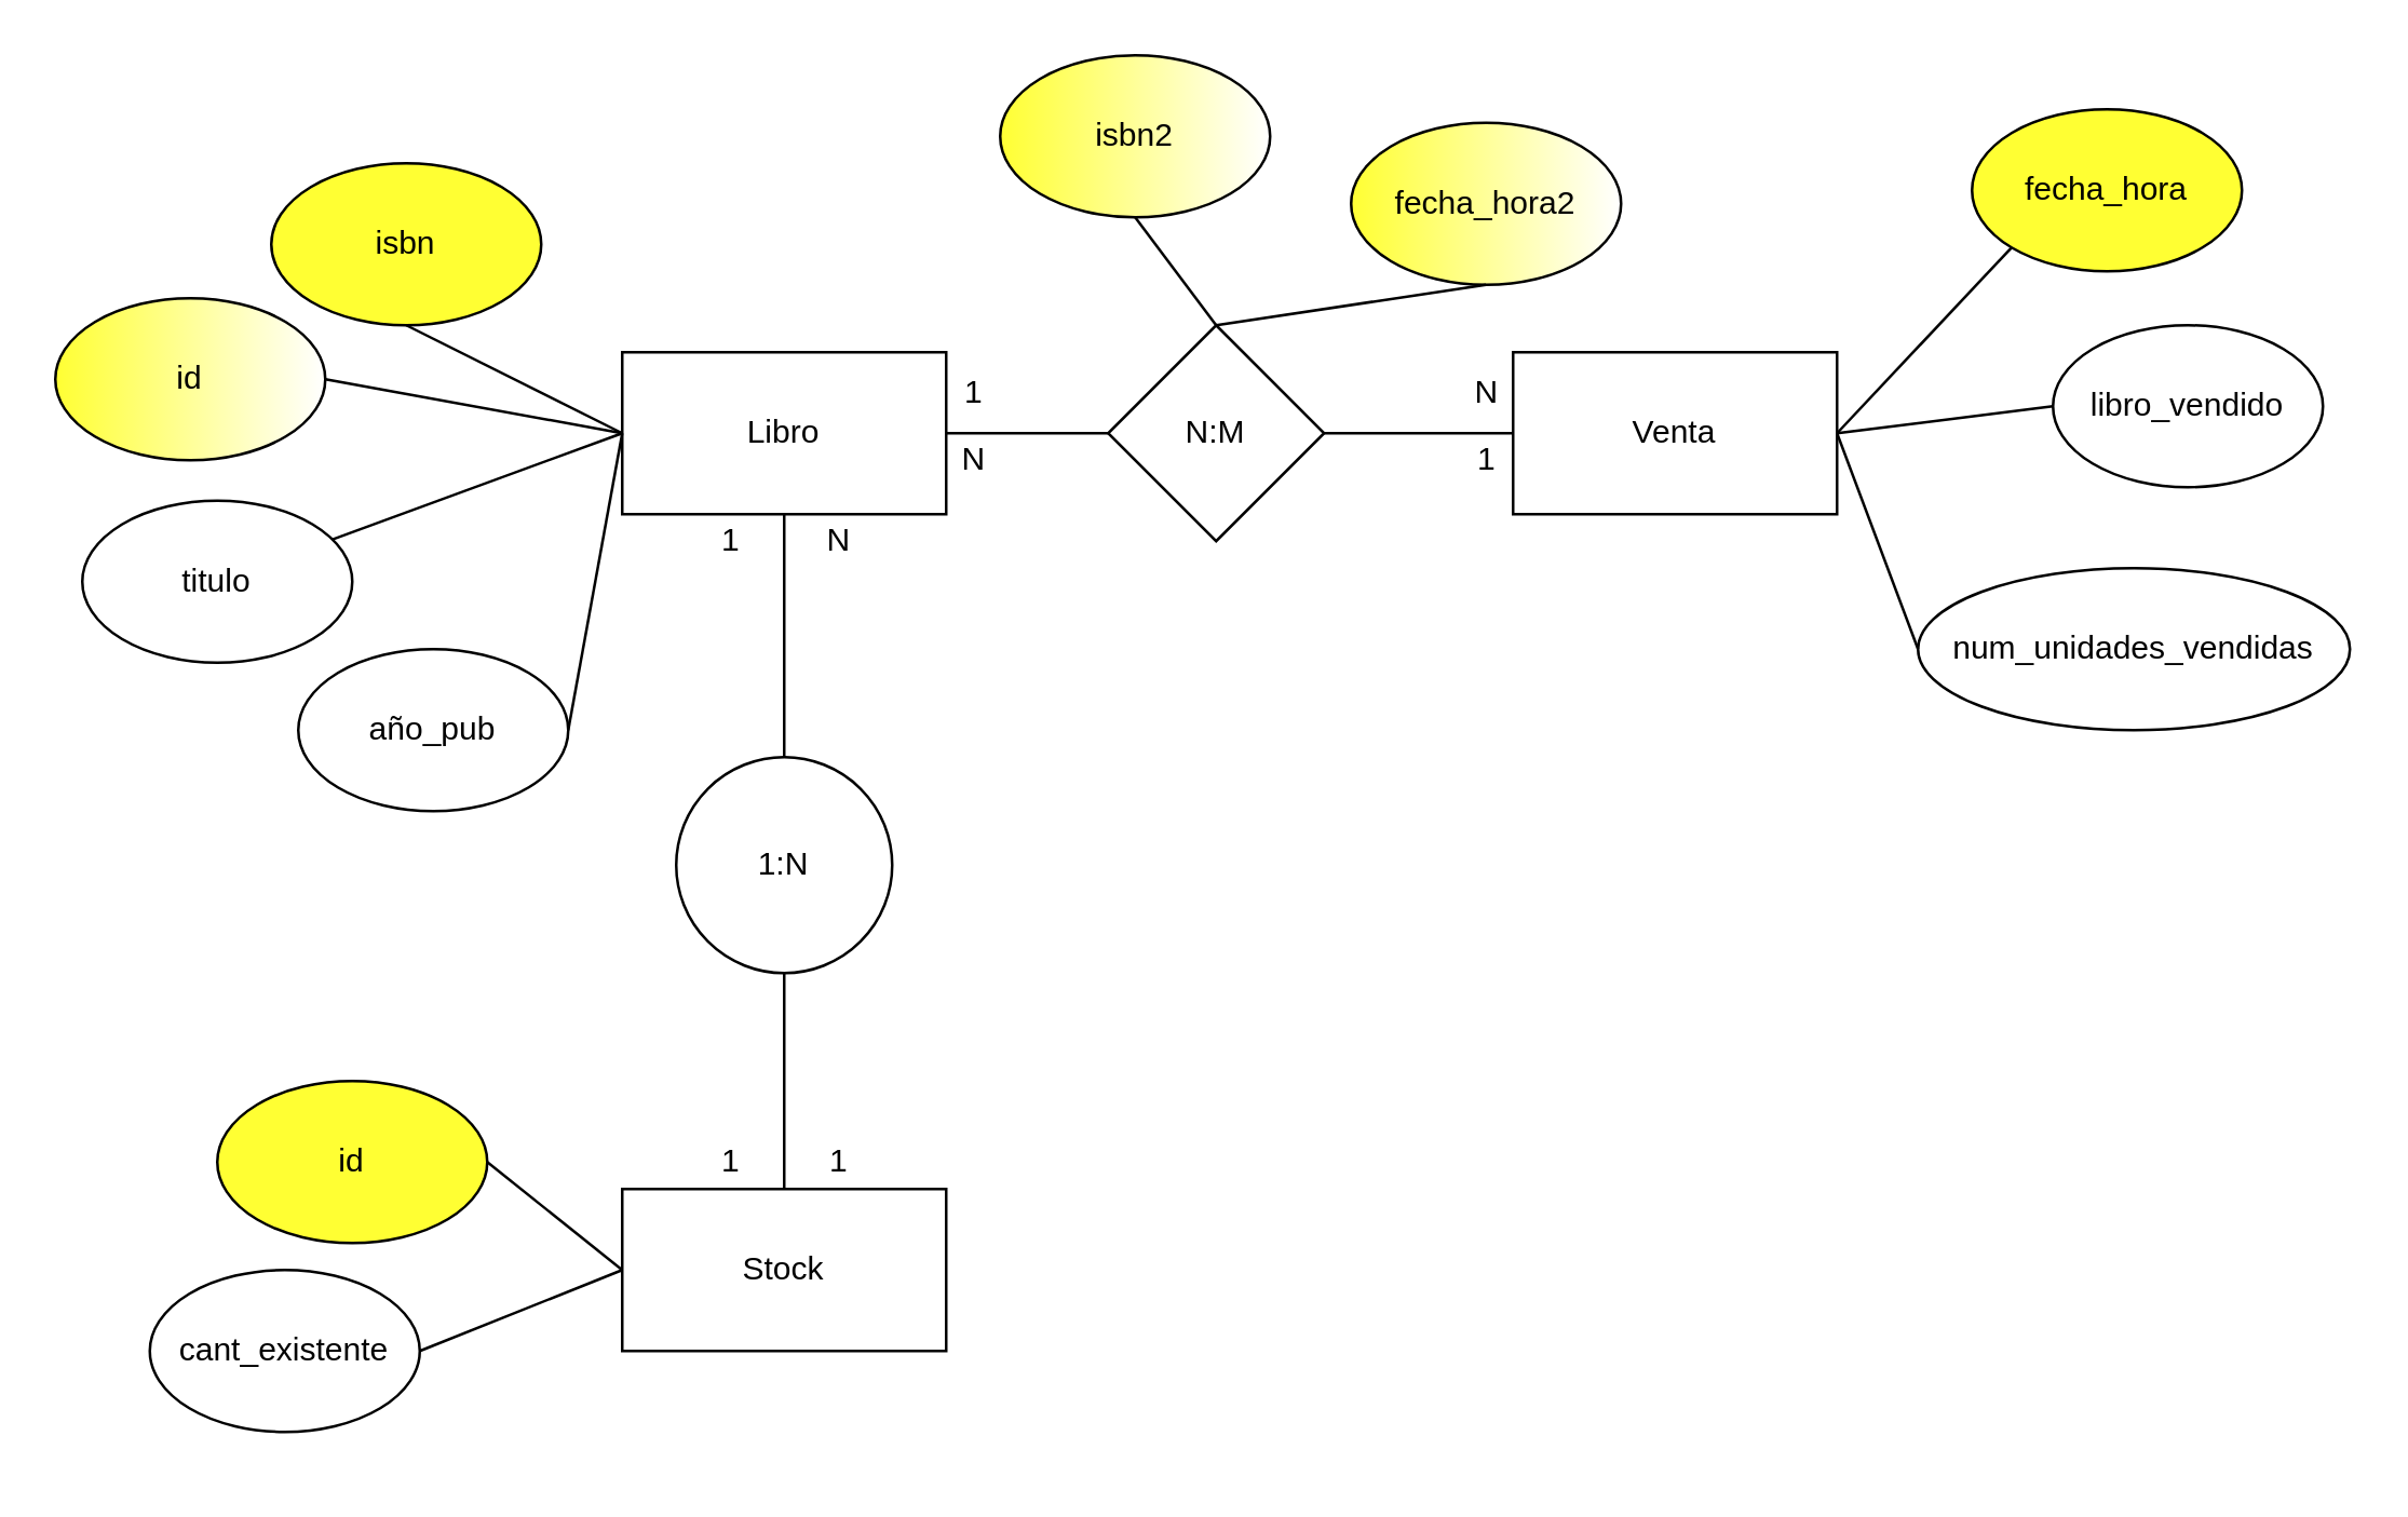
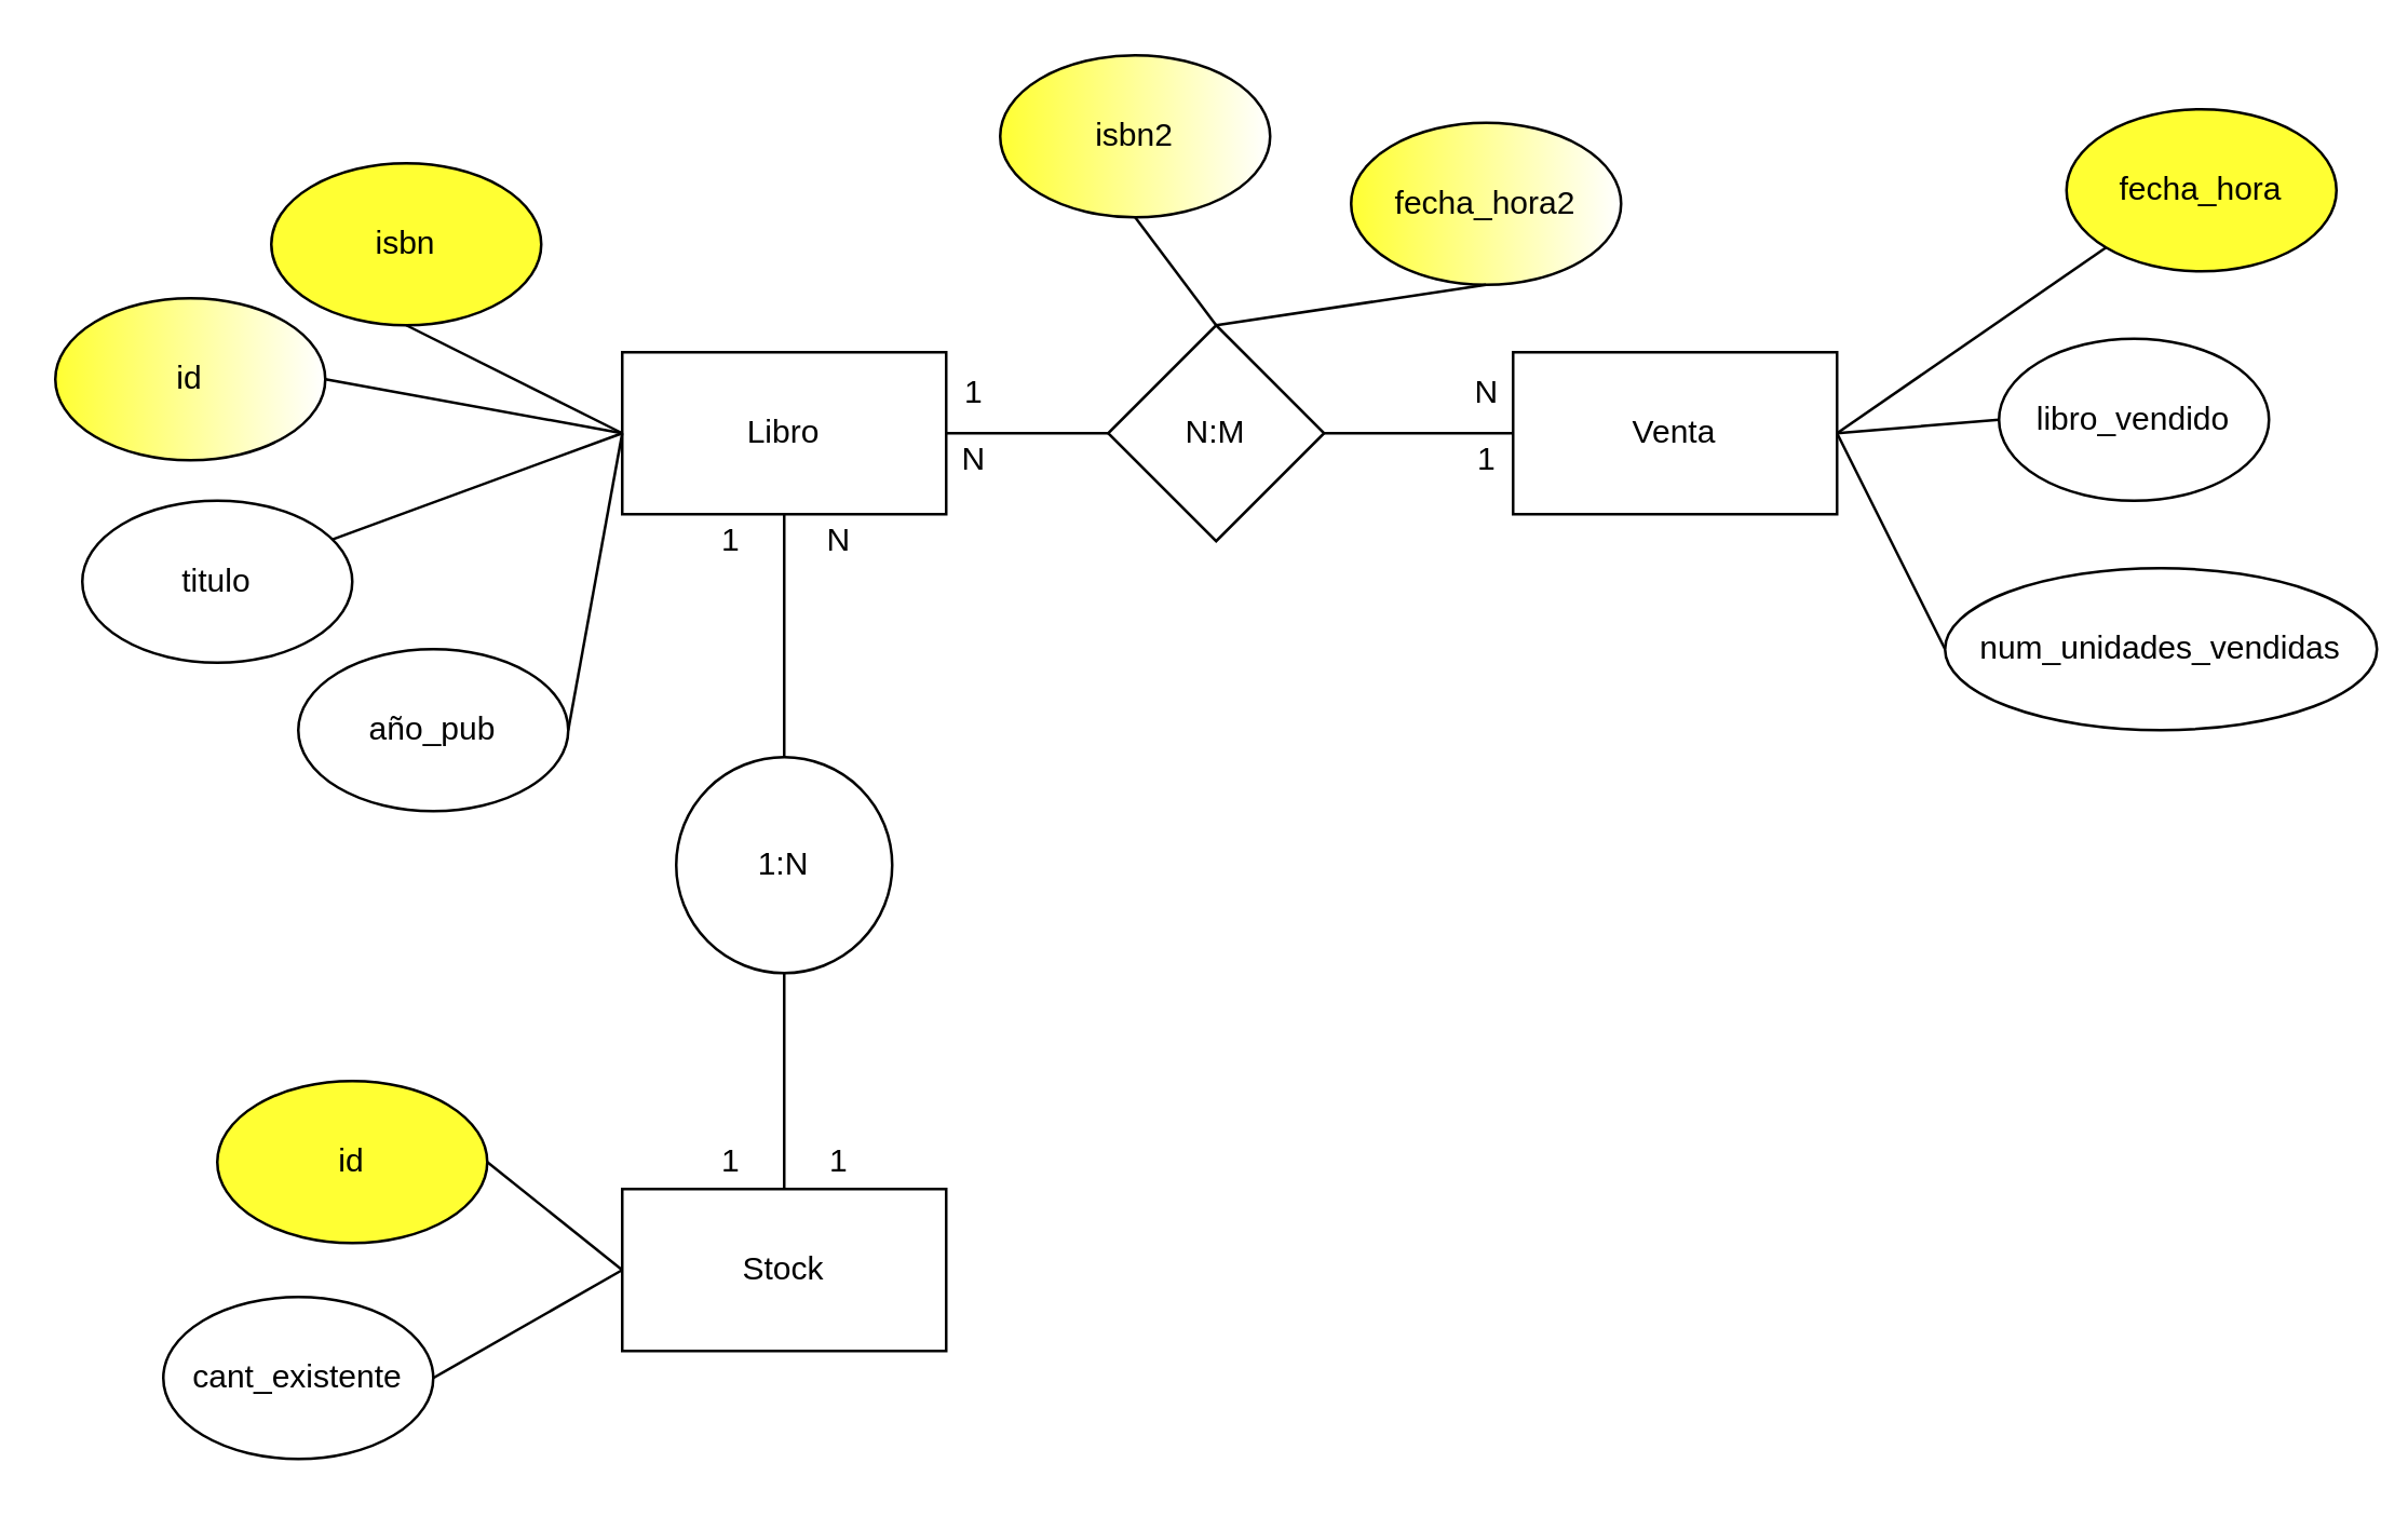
  <mxCell id="0" />
  <mxCell id="1" parent="0" />
  <mxCell id="2" value="Libro" style="rounded=0;whiteSpace=wrap;html=1;" parent="1" vertex="1"><mxGeometry x="230" y="130" width="120" height="60" as="geometry" /></mxCell>
  <mxCell id="3" value="titulo" style="ellipse;whiteSpace=wrap;html=1;" parent="1" vertex="1"><mxGeometry x="30" y="185" width="100" height="60" as="geometry" /></mxCell>
  <mxCell id="4" value="isbn" style="ellipse;whiteSpace=wrap;html=1;fillColor=#FFFF33;" parent="1" vertex="1"><mxGeometry x="100" y="60" width="100" height="60" as="geometry" /></mxCell>
  <mxCell id="5" value="año_pub" style="ellipse;whiteSpace=wrap;html=1;" parent="1" vertex="1"><mxGeometry x="110" y="240" width="100" height="60" as="geometry" /></mxCell>
  <mxCell id="6" value="" style="endArrow=none;html=1;rounded=0;exitX=0;exitY=0.5;exitDx=0;exitDy=0;entryX=1;entryY=0.5;entryDx=0;entryDy=0;" parent="1" source="2" target="5" edge="1"><mxGeometry width="50" height="50" relative="1" as="geometry"><mxPoint x="420" y="300" as="sourcePoint" /><mxPoint x="470" y="250" as="targetPoint" /></mxGeometry></mxCell>
  <mxCell id="7" value="" style="endArrow=none;html=1;rounded=0;exitX=0;exitY=0.5;exitDx=0;exitDy=0;" parent="1" source="2" target="3" edge="1"><mxGeometry width="50" height="50" relative="1" as="geometry"><mxPoint x="420" y="300" as="sourcePoint" /><mxPoint x="470" y="250" as="targetPoint" /></mxGeometry></mxCell>
  <mxCell id="8" value="" style="endArrow=none;html=1;rounded=0;exitX=0;exitY=0.5;exitDx=0;exitDy=0;entryX=0.5;entryY=1;entryDx=0;entryDy=0;" parent="1" source="2" target="4" edge="1"><mxGeometry width="50" height="50" relative="1" as="geometry"><mxPoint x="420" y="300" as="sourcePoint" /><mxPoint x="470" y="250" as="targetPoint" /></mxGeometry></mxCell>
  <mxCell id="9" value="Stock" style="rounded=0;whiteSpace=wrap;html=1;" parent="1" vertex="1"><mxGeometry x="230" y="440" width="120" height="60" as="geometry" /></mxCell>
  <mxCell id="10" value="id" style="ellipse;whiteSpace=wrap;html=1;fillColor=#FFFF33;" parent="1" vertex="1"><mxGeometry x="80" y="400" width="100" height="60" as="geometry" /></mxCell>
- <mxCell id="11" value="cant_existente" style="ellipse;whiteSpace=wrap;html=1;" parent="1" vertex="1"><mxGeometry x="55" y="470" width="100" height="60" as="geometry" /></mxCell>
+ <mxCell id="11" value="cant_existente" style="ellipse;whiteSpace=wrap;html=1;" parent="1" vertex="1"><mxGeometry x="60" y="480" width="100" height="60" as="geometry" /></mxCell>
  <mxCell id="12" value="" style="endArrow=none;html=1;rounded=0;exitX=0;exitY=0.5;exitDx=0;exitDy=0;entryX=1;entryY=0.5;entryDx=0;entryDy=0;" parent="1" source="9" target="10" edge="1"><mxGeometry width="50" height="50" relative="1" as="geometry"><mxPoint x="360" y="380" as="sourcePoint" /><mxPoint x="410" y="330" as="targetPoint" /></mxGeometry></mxCell>
  <mxCell id="13" value="" style="endArrow=none;html=1;rounded=0;exitX=0;exitY=0.5;exitDx=0;exitDy=0;entryX=1;entryY=0.5;entryDx=0;entryDy=0;" parent="1" source="9" target="11" edge="1"><mxGeometry width="50" height="50" relative="1" as="geometry"><mxPoint x="360" y="480" as="sourcePoint" /><mxPoint x="400" y="440" as="targetPoint" /></mxGeometry></mxCell>
  <mxCell id="14" value="1" style="text;html=1;align=center;verticalAlign=middle;resizable=0;points=[];autosize=1;strokeColor=none;fillColor=none;" parent="1" vertex="1"><mxGeometry x="255" y="185" width="30" height="30" as="geometry" /></mxCell>
  <mxCell id="15" value="1" style="text;html=1;align=center;verticalAlign=middle;resizable=0;points=[];autosize=1;strokeColor=none;fillColor=none;" parent="1" vertex="1"><mxGeometry x="255" y="415" width="30" height="30" as="geometry" /></mxCell>
  <mxCell id="16" value="1" style="text;html=1;align=center;verticalAlign=middle;resizable=0;points=[];autosize=1;strokeColor=none;fillColor=none;" parent="1" vertex="1"><mxGeometry x="295" y="415" width="30" height="30" as="geometry" /></mxCell>
  <mxCell id="17" value="N" style="text;html=1;align=center;verticalAlign=middle;resizable=0;points=[];autosize=1;strokeColor=none;fillColor=none;" parent="1" vertex="1"><mxGeometry x="295" y="185" width="30" height="30" as="geometry" /></mxCell>
  <mxCell id="18" value="1:N" style="ellipse;whiteSpace=wrap;html=1;fillColor=#FFFFFF;" parent="1" vertex="1"><mxGeometry x="250" y="280" width="80" height="80" as="geometry" /></mxCell>
  <mxCell id="19" value="" style="endArrow=none;html=1;rounded=0;exitX=0.5;exitY=1;exitDx=0;exitDy=0;" parent="1" source="18" target="9" edge="1"><mxGeometry width="50" height="50" relative="1" as="geometry"><mxPoint x="420" y="300" as="sourcePoint" /><mxPoint x="470" y="250" as="targetPoint" /></mxGeometry></mxCell>
  <mxCell id="20" value="" style="endArrow=none;html=1;rounded=0;exitX=0.5;exitY=0;exitDx=0;exitDy=0;" parent="1" source="18" target="2" edge="1"><mxGeometry width="50" height="50" relative="1" as="geometry"><mxPoint x="420" y="300" as="sourcePoint" /><mxPoint x="470" y="250" as="targetPoint" /></mxGeometry></mxCell>
  <mxCell id="21" value="id" style="ellipse;whiteSpace=wrap;html=1;fillColor=#FFFF33;gradientColor=#FFFFFF;gradientDirection=east;" parent="1" vertex="1"><mxGeometry x="20" y="110" width="100" height="60" as="geometry" /></mxCell>
  <mxCell id="22" value="" style="endArrow=none;html=1;rounded=0;exitX=0;exitY=0.5;exitDx=0;exitDy=0;entryX=1;entryY=0.5;entryDx=0;entryDy=0;" parent="1" source="2" target="21" edge="1"><mxGeometry width="50" height="50" relative="1" as="geometry"><mxPoint x="420" y="300" as="sourcePoint" /><mxPoint x="470" y="250" as="targetPoint" /></mxGeometry></mxCell>
  <mxCell id="23" value="Venta" style="rounded=0;whiteSpace=wrap;html=1;fillColor=#FFFFFF;gradientColor=none;gradientDirection=east;" parent="1" vertex="1"><mxGeometry x="560" y="130" width="120" height="60" as="geometry" /></mxCell>
- <mxCell id="24" value="fecha_hora" style="ellipse;whiteSpace=wrap;html=1;fillColor=#FFFF33;" parent="1" vertex="1"><mxGeometry x="730" y="40" width="100" height="60" as="geometry" /></mxCell>
- <mxCell id="25" value="libro_vendido" style="ellipse;whiteSpace=wrap;html=1;" parent="1" vertex="1"><mxGeometry x="760" y="120" width="100" height="60" as="geometry" /></mxCell>
- <mxCell id="26" value="num_unidades_vendidas" style="ellipse;whiteSpace=wrap;html=1;" parent="1" vertex="1"><mxGeometry x="710" y="210" width="160" height="60" as="geometry" /></mxCell>
+ <mxCell id="24" value="fecha_hora" style="ellipse;whiteSpace=wrap;html=1;fillColor=#FFFF33;" parent="1" vertex="1"><mxGeometry x="765" y="40" width="100" height="60" as="geometry" /></mxCell>
+ <mxCell id="25" value="libro_vendido" style="ellipse;whiteSpace=wrap;html=1;" parent="1" vertex="1"><mxGeometry x="740" y="125" width="100" height="60" as="geometry" /></mxCell>
+ <mxCell id="26" value="num_unidades_vendidas" style="ellipse;whiteSpace=wrap;html=1;" parent="1" vertex="1"><mxGeometry x="720" y="210" width="160" height="60" as="geometry" /></mxCell>
  <mxCell id="27" value="" style="endArrow=none;html=1;rounded=0;exitX=1;exitY=0.5;exitDx=0;exitDy=0;entryX=0;entryY=0.5;entryDx=0;entryDy=0;" parent="1" source="23" target="26" edge="1"><mxGeometry width="50" height="50" relative="1" as="geometry"><mxPoint x="500" y="240" as="sourcePoint" /><mxPoint x="550" y="190" as="targetPoint" /></mxGeometry></mxCell>
  <mxCell id="28" value="" style="endArrow=none;html=1;rounded=0;entryX=1;entryY=0.5;entryDx=0;entryDy=0;exitX=0;exitY=0.5;exitDx=0;exitDy=0;" parent="1" source="25" target="23" edge="1"><mxGeometry width="50" height="50" relative="1" as="geometry"><mxPoint x="500" y="240" as="sourcePoint" /><mxPoint x="550" y="190" as="targetPoint" /></mxGeometry></mxCell>
  <mxCell id="29" value="" style="endArrow=none;html=1;rounded=0;exitX=1;exitY=0.5;exitDx=0;exitDy=0;entryX=0;entryY=1;entryDx=0;entryDy=0;" parent="1" source="23" target="24" edge="1"><mxGeometry width="50" height="50" relative="1" as="geometry"><mxPoint x="500" y="240" as="sourcePoint" /><mxPoint x="550" y="190" as="targetPoint" /></mxGeometry></mxCell>
  <mxCell id="30" value="" style="endArrow=none;html=1;rounded=0;" parent="1" source="23" target="35" edge="1"><mxGeometry width="50" height="50" relative="1" as="geometry"><mxPoint x="450" y="240" as="sourcePoint" /><mxPoint x="500" y="190" as="targetPoint" /></mxGeometry></mxCell>
  <mxCell id="31" value="1" style="text;html=1;align=center;verticalAlign=middle;resizable=0;points=[];autosize=1;strokeColor=none;fillColor=none;" parent="1" vertex="1"><mxGeometry x="345" y="130" width="30" height="30" as="geometry" /></mxCell>
  <mxCell id="32" value="N" style="text;html=1;align=center;verticalAlign=middle;resizable=0;points=[];autosize=1;strokeColor=none;fillColor=none;" parent="1" vertex="1"><mxGeometry x="535" y="130" width="30" height="30" as="geometry" /></mxCell>
  <mxCell id="33" value="1" style="text;html=1;align=center;verticalAlign=middle;resizable=0;points=[];autosize=1;strokeColor=none;fillColor=none;" parent="1" vertex="1"><mxGeometry x="535" y="155" width="30" height="30" as="geometry" /></mxCell>
  <mxCell id="34" value="N" style="text;html=1;align=center;verticalAlign=middle;resizable=0;points=[];autosize=1;strokeColor=none;fillColor=none;" parent="1" vertex="1"><mxGeometry x="345" y="155" width="30" height="30" as="geometry" /></mxCell>
  <mxCell id="35" value="N:M" style="rhombus;whiteSpace=wrap;html=1;fillColor=#FFFFFF;gradientColor=none;gradientDirection=east;" parent="1" vertex="1"><mxGeometry x="410" y="120" width="80" height="80" as="geometry" /></mxCell>
  <mxCell id="36" value="" style="endArrow=none;html=1;rounded=0;entryX=0;entryY=0.5;entryDx=0;entryDy=0;" parent="1" source="2" target="35" edge="1"><mxGeometry width="50" height="50" relative="1" as="geometry"><mxPoint x="450" y="240" as="sourcePoint" /><mxPoint x="500" y="190" as="targetPoint" /></mxGeometry></mxCell>
  <mxCell id="37" value="isbn2" style="ellipse;whiteSpace=wrap;html=1;fillColor=#FFFF33;gradientColor=#FFFFFF;gradientDirection=east;" parent="1" vertex="1"><mxGeometry x="370" y="20" width="100" height="60" as="geometry" /></mxCell>
  <mxCell id="38" value="fecha_hora2" style="ellipse;whiteSpace=wrap;html=1;fillColor=#FFFF33;gradientColor=#FFFFFF;gradientDirection=east;" parent="1" vertex="1"><mxGeometry x="500" y="45" width="100" height="60" as="geometry" /></mxCell>
  <mxCell id="39" value="" style="endArrow=none;html=1;rounded=0;exitX=0.5;exitY=0;exitDx=0;exitDy=0;entryX=0.5;entryY=1;entryDx=0;entryDy=0;" parent="1" source="35" target="37" edge="1"><mxGeometry width="50" height="50" relative="1" as="geometry"><mxPoint x="440" y="240" as="sourcePoint" /><mxPoint x="490" y="190" as="targetPoint" /></mxGeometry></mxCell>
  <mxCell id="40" value="" style="endArrow=none;html=1;rounded=0;exitX=0.5;exitY=0;exitDx=0;exitDy=0;entryX=0.5;entryY=1;entryDx=0;entryDy=0;" parent="1" source="35" target="38" edge="1"><mxGeometry width="50" height="50" relative="1" as="geometry"><mxPoint x="440" y="240" as="sourcePoint" /><mxPoint x="490" y="190" as="targetPoint" /></mxGeometry></mxCell>
